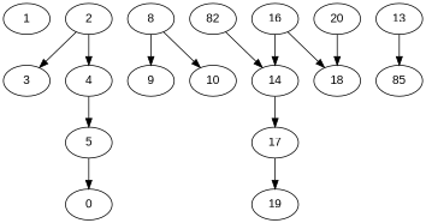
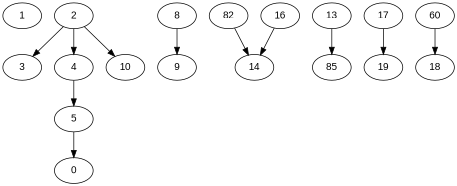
  digraph {
    fontname="Liberation Sans"
    node [alpha=0.12 fontname="Liberation Sans"]
    edge [fontname="Liberation Sans"]
    1 [alpha=0.06 expect_size=29665280]
    2 [alpha=0.01 expect_size=11388928]
    3 [alpha=0.00 expect_size=22858752]
    4 [expect_size=22153216]
    5 [alpha=0.17 expect_size=16392192]
    n6 [alpha=0.17 expect_size=33967104 label=0]
    8 [expect_size=21610496]
    9 [alpha=0.04 expect_size=21047296]
    10 [alpha=0.20 expect_size=7931904]
    n10 [expect_size=48696320 label=82]
    14 [alpha=0.01 expect_size=51708928]
    13 [expect_size=51284992]
    n13 [alpha=0.19 expect_size=32504832 label=85]
    17 [alpha=0.19 expect_size=16546816]
    16 [alpha=0.05 expect_size=24766464]
    18 [alpha=0.09 expect_size=22899712]
    19 [alpha=0.06 expect_size=51091456]
-   20 [alpha=0.01 expect_size=12660736]
+   20 [alpha=0.01 expect_size=12660736 label=60]
    2 -> 3
    2 -> 4
    4 -> 5
    5 -> n6
    8 -> 9
-   8 -> 10
+   2 -> 10
    n10 -> 14
-   14 -> 17
    13 -> n13
    17 -> 19
    16 -> 14
-   16 -> 18
    20 -> 18
  }
